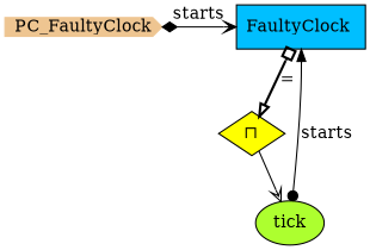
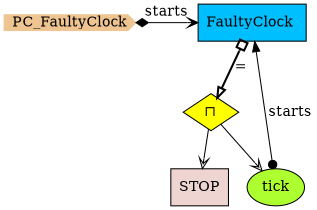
  digraph {
    node [shape=box style=filled]
    edge [arrowhead=vee dir=both]
    n1 [color=burlywood2 height=.2 label=PC_FaultyClock shape=cds width=.2]
    n2 [fillcolor=deepskyblue label="FaultyClock "]
    n3 [fillcolor=yellow label="⊓" shape=diamond]
+   n4 [fillcolor=mistyrose2 label=STOP]
    n5 [fillcolor=greenyellow label=tick shape=ellipse]
    subgraph sub_1 {
      rank=min
      n1
      n2
    }
    n1 -> n2 [arrowhead=open arrowtail=diamond label=starts]
    n2 -> n3 [arrowhead=onormal arrowtail=obox label="=" penwidth=2]
+   n3 -> n4 [fillcolor=white dir=""]
    n3 -> n5 [fillcolor=white dir=""]
    n5 -> n2 [arrowtail=dot label=starts arrowhead=""]
  }
